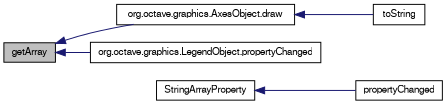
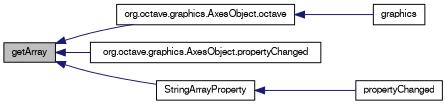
  digraph {
    rankdir=LR
    node [color=black fillcolor=white fontname=FreeSans fontsize=10 shape=record style=filled]
    edge [color=midnightblue dir=back fontname=FreeSans fontsize=10 labelfontname=FreeSans labelfontsize=10 style=solid]
    n1 [fillcolor=grey75 fontcolor=black height=0.2 label=getArray width=0.4]
-   n2 [height=0.2 label="org.octave.graphics.AxesObject.draw" width=0.4]
-   n3 [height=0.2 label="org.octave.graphics.LegendObject.propertyChanged" width=0.4]
+   n2 [height=0.2 label="org.octave.graphics.AxesObject.octave" width=0.4]
+   n3 [height=0.2 label="org.octave.graphics.AxesObject.propertyChanged" width=0.4]
    n4 [height=0.2 label=StringArrayProperty width=0.4]
-   n5 [height=0.2 label=toString width=0.4]
+   n5 [height=0.2 label=graphics width=0.4]
    n6 [height=0.2 label=propertyChanged width=0.4]
    n1 -> n2
    n1 -> n3
+   n1 -> n4
    n2 -> n5
    n4 -> n6
  }
